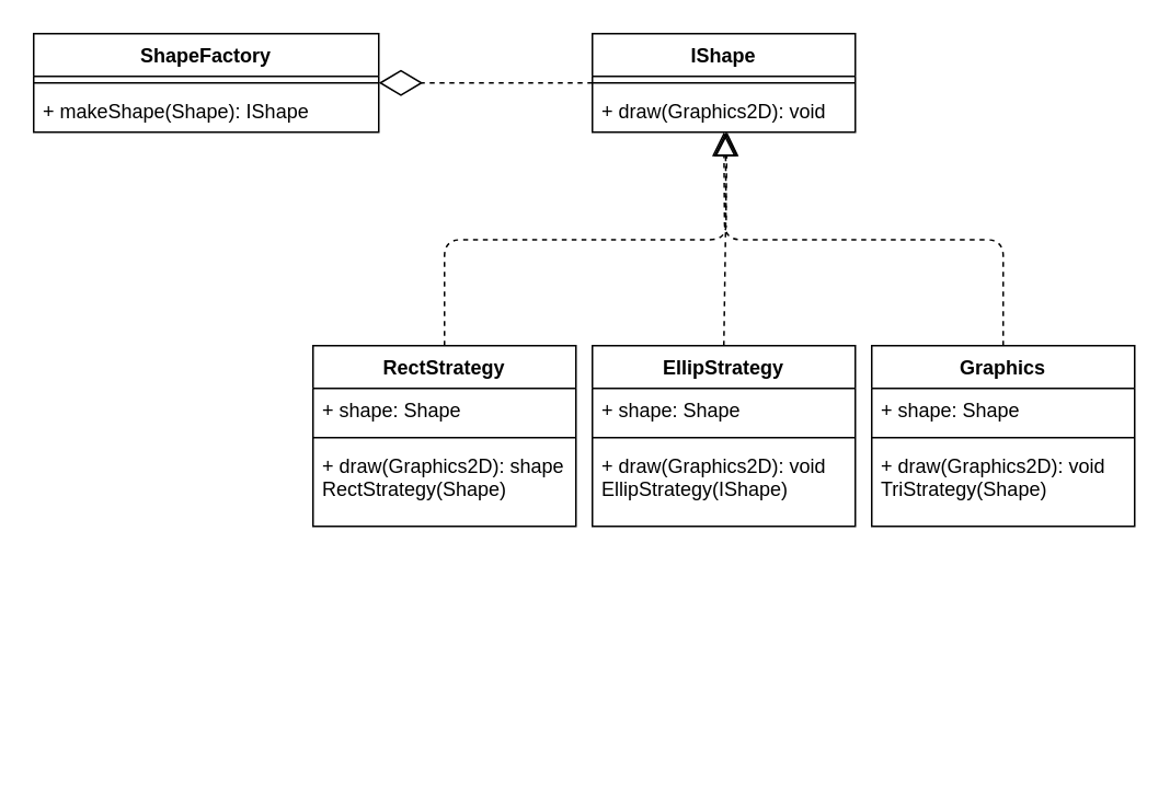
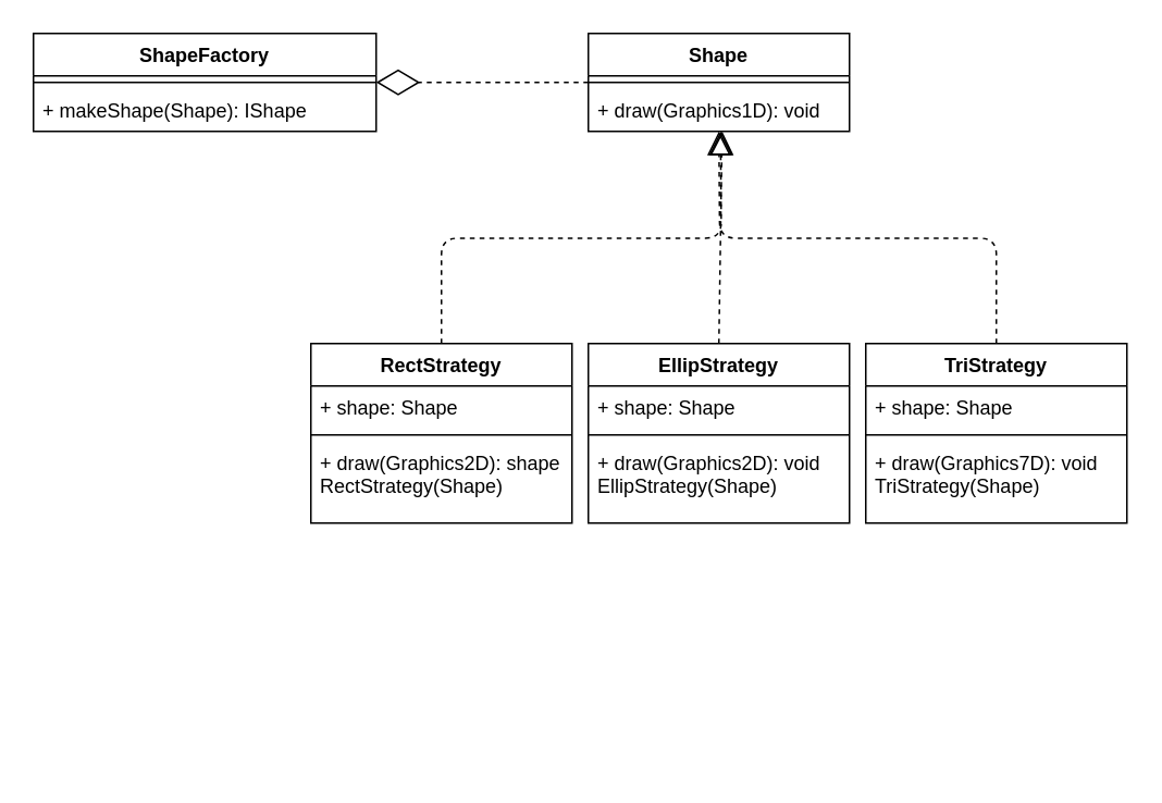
  <mxCell id="0" />
  <mxCell id="1" parent="0" />
  <mxCell id="2" value="RectStrategy" style="swimlane;fontStyle=1;align=center;verticalAlign=top;childLayout=stackLayout;horizontal=1;startSize=26;horizontalStack=0;resizeParent=1;resizeParentMax=0;resizeLast=0;collapsible=1;marginBottom=0;" vertex="1" parent="1"><mxGeometry x="190" y="210" width="160" height="110" as="geometry" /></mxCell>
  <mxCell id="3" value="+ shape: Shape" style="text;strokeColor=none;fillColor=none;align=left;verticalAlign=top;spacingLeft=4;spacingRight=4;overflow=hidden;rotatable=0;points=[[0,0.5],[1,0.5]];portConstraint=eastwest;" vertex="1" parent="2"><mxGeometry y="26" width="160" height="26" as="geometry" /></mxCell>
  <mxCell id="4" value="" style="line;strokeWidth=1;fillColor=none;align=left;verticalAlign=middle;spacingTop=-1;spacingLeft=3;spacingRight=3;rotatable=0;labelPosition=right;points=[];portConstraint=eastwest;" vertex="1" parent="2"><mxGeometry y="52" width="160" height="8" as="geometry" /></mxCell>
  <mxCell id="5" value="+ draw(Graphics2D): shape&#10;RectStrategy(Shape)" style="text;strokeColor=none;fillColor=none;align=left;verticalAlign=top;spacingLeft=4;spacingRight=4;overflow=hidden;rotatable=0;points=[[0,0.5],[1,0.5]];portConstraint=eastwest;" vertex="1" parent="2"><mxGeometry y="60" width="160" height="50" as="geometry" /></mxCell>
  <mxCell id="6" value="EllipStrategy" style="swimlane;fontStyle=1;align=center;verticalAlign=top;childLayout=stackLayout;horizontal=1;startSize=26;horizontalStack=0;resizeParent=1;resizeParentMax=0;resizeLast=0;collapsible=1;marginBottom=0;" vertex="1" parent="1"><mxGeometry x="360" y="210" width="160" height="110" as="geometry" /></mxCell>
  <mxCell id="7" value="+ shape: Shape" style="text;strokeColor=none;fillColor=none;align=left;verticalAlign=top;spacingLeft=4;spacingRight=4;overflow=hidden;rotatable=0;points=[[0,0.5],[1,0.5]];portConstraint=eastwest;" vertex="1" parent="6"><mxGeometry y="26" width="160" height="26" as="geometry" /></mxCell>
  <mxCell id="8" value="" style="line;strokeWidth=1;fillColor=none;align=left;verticalAlign=middle;spacingTop=-1;spacingLeft=3;spacingRight=3;rotatable=0;labelPosition=right;points=[];portConstraint=eastwest;" vertex="1" parent="6"><mxGeometry y="52" width="160" height="8" as="geometry" /></mxCell>
- <mxCell id="9" value="+ draw(Graphics2D): void&#10;EllipStrategy(IShape)" style="text;strokeColor=none;fillColor=none;align=left;verticalAlign=top;spacingLeft=4;spacingRight=4;overflow=hidden;rotatable=0;points=[[0,0.5],[1,0.5]];portConstraint=eastwest;" vertex="1" parent="6"><mxGeometry y="60" width="160" height="50" as="geometry" /></mxCell>
- <mxCell id="10" value="Graphics" style="swimlane;fontStyle=1;align=center;verticalAlign=top;childLayout=stackLayout;horizontal=1;startSize=26;horizontalStack=0;resizeParent=1;resizeParentMax=0;resizeLast=0;collapsible=1;marginBottom=0;" vertex="1" parent="1"><mxGeometry x="530" y="210" width="160" height="110" as="geometry" /></mxCell>
+ <mxCell id="9" value="+ draw(Graphics2D): void&#10;EllipStrategy(Shape)" style="text;strokeColor=none;fillColor=none;align=left;verticalAlign=top;spacingLeft=4;spacingRight=4;overflow=hidden;rotatable=0;points=[[0,0.5],[1,0.5]];portConstraint=eastwest;" vertex="1" parent="6"><mxGeometry y="60" width="160" height="50" as="geometry" /></mxCell>
+ <mxCell id="10" value="TriStrategy" style="swimlane;fontStyle=1;align=center;verticalAlign=top;childLayout=stackLayout;horizontal=1;startSize=26;horizontalStack=0;resizeParent=1;resizeParentMax=0;resizeLast=0;collapsible=1;marginBottom=0;" vertex="1" parent="1"><mxGeometry x="530" y="210" width="160" height="110" as="geometry" /></mxCell>
  <mxCell id="11" value="+ shape: Shape" style="text;strokeColor=none;fillColor=none;align=left;verticalAlign=top;spacingLeft=4;spacingRight=4;overflow=hidden;rotatable=0;points=[[0,0.5],[1,0.5]];portConstraint=eastwest;" vertex="1" parent="10"><mxGeometry y="26" width="160" height="26" as="geometry" /></mxCell>
  <mxCell id="12" value="" style="line;strokeWidth=1;fillColor=none;align=left;verticalAlign=middle;spacingTop=-1;spacingLeft=3;spacingRight=3;rotatable=0;labelPosition=right;points=[];portConstraint=eastwest;" vertex="1" parent="10"><mxGeometry y="52" width="160" height="8" as="geometry" /></mxCell>
- <mxCell id="13" value="+ draw(Graphics2D): void&#10;TriStrategy(Shape)" style="text;strokeColor=none;fillColor=none;align=left;verticalAlign=top;spacingLeft=4;spacingRight=4;overflow=hidden;rotatable=0;points=[[0,0.5],[1,0.5]];portConstraint=eastwest;" vertex="1" parent="10"><mxGeometry y="60" width="160" height="50" as="geometry" /></mxCell>
+ <mxCell id="13" value="+ draw(Graphics7D): void&#10;TriStrategy(Shape)" style="text;strokeColor=none;fillColor=none;align=left;verticalAlign=top;spacingLeft=4;spacingRight=4;overflow=hidden;rotatable=0;points=[[0,0.5],[1,0.5]];portConstraint=eastwest;" vertex="1" parent="10"><mxGeometry y="60" width="160" height="50" as="geometry" /></mxCell>
  <mxCell id="14" value="ShapeFactory" style="swimlane;fontStyle=1;align=center;verticalAlign=top;childLayout=stackLayout;horizontal=1;startSize=26;horizontalStack=0;resizeParent=1;resizeParentMax=0;resizeLast=0;collapsible=1;marginBottom=0;" vertex="1" parent="1"><mxGeometry x="20" y="20" width="210" height="60" as="geometry" /></mxCell>
  <mxCell id="15" value="" style="line;strokeWidth=1;fillColor=none;align=left;verticalAlign=middle;spacingTop=-1;spacingLeft=3;spacingRight=3;rotatable=0;labelPosition=right;points=[];portConstraint=eastwest;" vertex="1" parent="14"><mxGeometry y="26" width="210" height="8" as="geometry" /></mxCell>
  <mxCell id="16" value="+ makeShape(Shape): IShape" style="text;strokeColor=none;fillColor=none;align=left;verticalAlign=top;spacingLeft=4;spacingRight=4;overflow=hidden;rotatable=0;points=[[0,0.5],[1,0.5]];portConstraint=eastwest;" vertex="1" parent="14"><mxGeometry y="34" width="210" height="26" as="geometry" /></mxCell>
- <mxCell id="17" value="IShape" style="swimlane;fontStyle=1;align=center;verticalAlign=top;childLayout=stackLayout;horizontal=1;startSize=26;horizontalStack=0;resizeParent=1;resizeParentMax=0;resizeLast=0;collapsible=1;marginBottom=0;" vertex="1" parent="1"><mxGeometry x="360" y="20" width="160" height="60" as="geometry" /></mxCell>
+ <mxCell id="17" value="Shape" style="swimlane;fontStyle=1;align=center;verticalAlign=top;childLayout=stackLayout;horizontal=1;startSize=26;horizontalStack=0;resizeParent=1;resizeParentMax=0;resizeLast=0;collapsible=1;marginBottom=0;" vertex="1" parent="1"><mxGeometry x="360" y="20" width="160" height="60" as="geometry" /></mxCell>
  <mxCell id="18" value="" style="line;strokeWidth=1;fillColor=none;align=left;verticalAlign=middle;spacingTop=-1;spacingLeft=3;spacingRight=3;rotatable=0;labelPosition=right;points=[];portConstraint=eastwest;" vertex="1" parent="17"><mxGeometry y="26" width="160" height="8" as="geometry" /></mxCell>
- <mxCell id="19" value="+ draw(Graphics2D): void" style="text;strokeColor=none;fillColor=none;align=left;verticalAlign=top;spacingLeft=4;spacingRight=4;overflow=hidden;rotatable=0;points=[[0,0.5],[1,0.5]];portConstraint=eastwest;" vertex="1" parent="17"><mxGeometry y="34" width="160" height="26" as="geometry" /></mxCell>
+ <mxCell id="19" value="+ draw(Graphics1D): void" style="text;strokeColor=none;fillColor=none;align=left;verticalAlign=top;spacingLeft=4;spacingRight=4;overflow=hidden;rotatable=0;points=[[0,0.5],[1,0.5]];portConstraint=eastwest;" vertex="1" parent="17"><mxGeometry y="34" width="160" height="26" as="geometry" /></mxCell>
  <mxCell id="20" value="" style="endArrow=diamondThin;endFill=0;endSize=24;html=1;entryX=1;entryY=0.5;entryDx=0;entryDy=0;exitX=0;exitY=0.5;exitDx=0;exitDy=0;dashed=1;" edge="1" parent="1" source="17" target="14"><mxGeometry width="160" relative="1" as="geometry"><mxPoint x="300" y="140" as="sourcePoint" /><mxPoint x="460" y="140" as="targetPoint" /></mxGeometry></mxCell>
  <mxCell id="21" value="" style="endArrow=block;dashed=1;endFill=0;endSize=12;html=1;labelBackgroundColor=none;fontColor=none;exitX=0.5;exitY=0;exitDx=0;exitDy=0;" edge="1" parent="1" source="6"><mxGeometry width="160" relative="1" as="geometry"><mxPoint x="330" y="180" as="sourcePoint" /><mxPoint x="442" y="80" as="targetPoint" /></mxGeometry></mxCell>
  <mxCell id="22" value="" style="endArrow=block;dashed=1;endFill=0;endSize=12;html=1;labelBackgroundColor=none;fontColor=none;exitX=0.5;exitY=0;exitDx=0;exitDy=0;edgeStyle=orthogonalEdgeStyle;" edge="1" parent="1" source="2"><mxGeometry width="160" relative="1" as="geometry"><mxPoint x="439" y="210" as="sourcePoint" /><mxPoint x="441" y="80" as="targetPoint" /></mxGeometry></mxCell>
  <mxCell id="23" value="" style="endArrow=block;dashed=1;endFill=0;endSize=12;html=1;labelBackgroundColor=none;fontColor=none;exitX=0.5;exitY=0;exitDx=0;exitDy=0;edgeStyle=orthogonalEdgeStyle;" edge="1" parent="1" source="10"><mxGeometry width="160" relative="1" as="geometry"><mxPoint x="314" y="200" as="sourcePoint" /><mxPoint x="440" y="80" as="targetPoint" /></mxGeometry></mxCell>
  <mxCell id="24" style="edgeStyle=orthogonalEdgeStyle;rounded=0;orthogonalLoop=1;jettySize=auto;html=0;exitX=0.5;exitY=1;exitDx=0;exitDy=0;labelBackgroundColor=none;endArrow=none;endFill=0;fontColor=none;" edge="1" parent="1"><mxGeometry relative="1" as="geometry"><mxPoint x="430" y="470" as="sourcePoint" /><mxPoint x="430" y="470" as="targetPoint" /></mxGeometry></mxCell>
